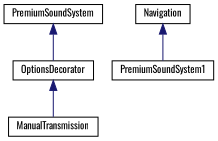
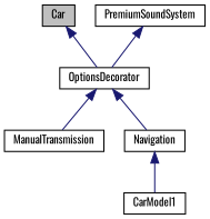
  digraph {
    fontname=Oswald
    node [color=black fillcolor=white fontname=Oswald fontsize=10 shape=record style=filled]
    edge [color=midnightblue dir=back fontname=Oswald fontsize=10 labelfontname=Helvetica labelfontsize=10 style=solid]
+   n1 [fillcolor=grey75 fontcolor=black height=0.2 label=Car width=0.4]
    n2 [height=0.2 label=OptionsDecorator width=0.4]
-   n3 [height=0.2 label=PremiumSoundSystem1 width=0.4]
+   n3 [height=0.2 label=CarModel1 width=0.4]
    n4 [height=0.2 label=ManualTransmission width=0.4]
    n5 [height=0.2 label=Navigation width=0.4]
    n6 [height=0.2 label=PremiumSoundSystem width=0.4]
+   n1 -> n2
    n2 -> n4
+   n2 -> n5
    n5 -> n3
    n6 -> n2
  }
